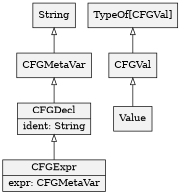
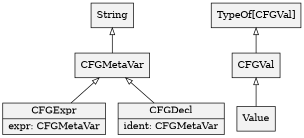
  digraph {
    node [fillcolor=gray95 shape=record style=filled]
    edge [arrowtail=empty dir=back]
    n1 [label=CFGMetaVar]
    n2 [label="{CFGExpr|expr: CFGMetaVar}"]
-   n3 [label="{CFGDecl|ident: String}"]
+   n3 [label="{CFGDecl|ident: CFGMetaVar}"]
    n4 [label=String]
    n5 [label=CFGVal]
    Value
    n7 [label="TypeOf[CFGVal]"]
-   n3 -> n2
+   n1 -> n2
    n1 -> n3
    n4 -> n1
    n5 -> Value
    n7 -> n5
  }
